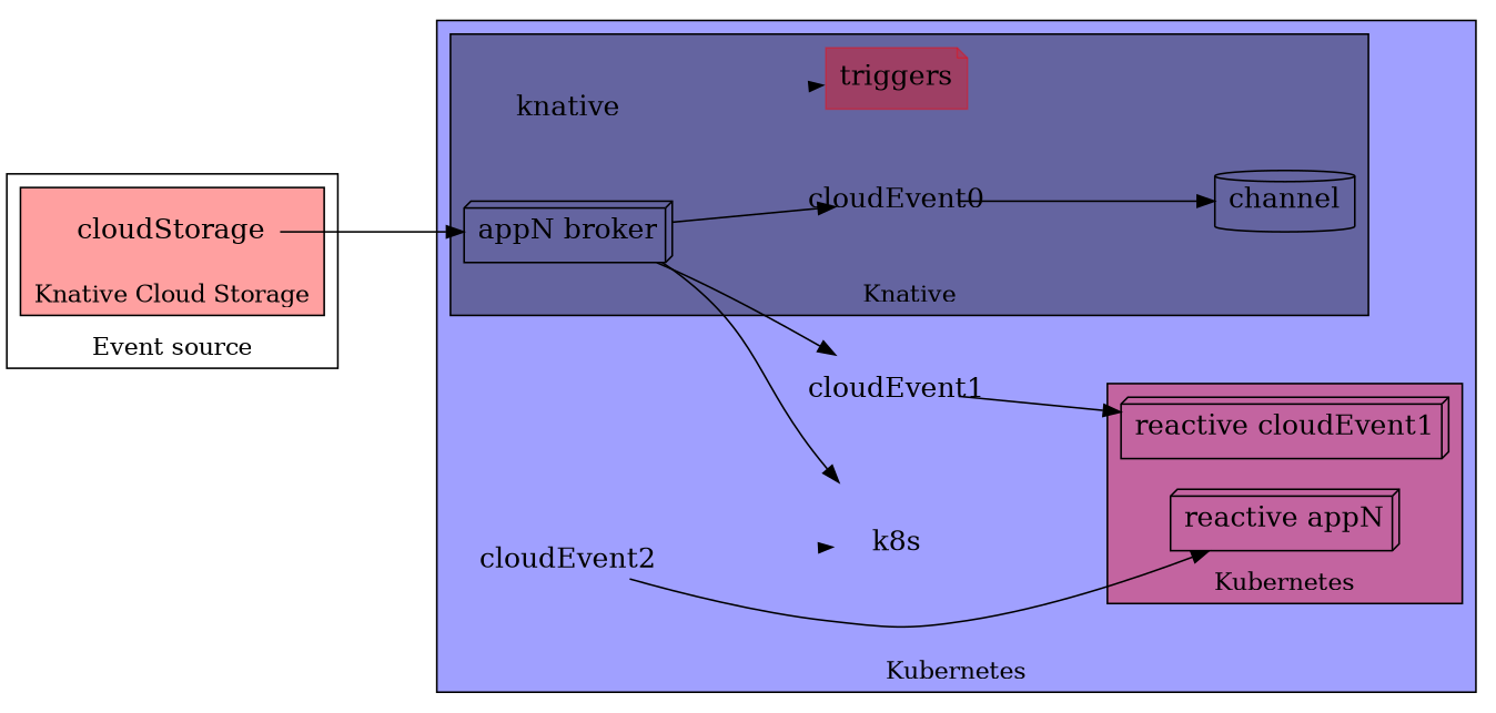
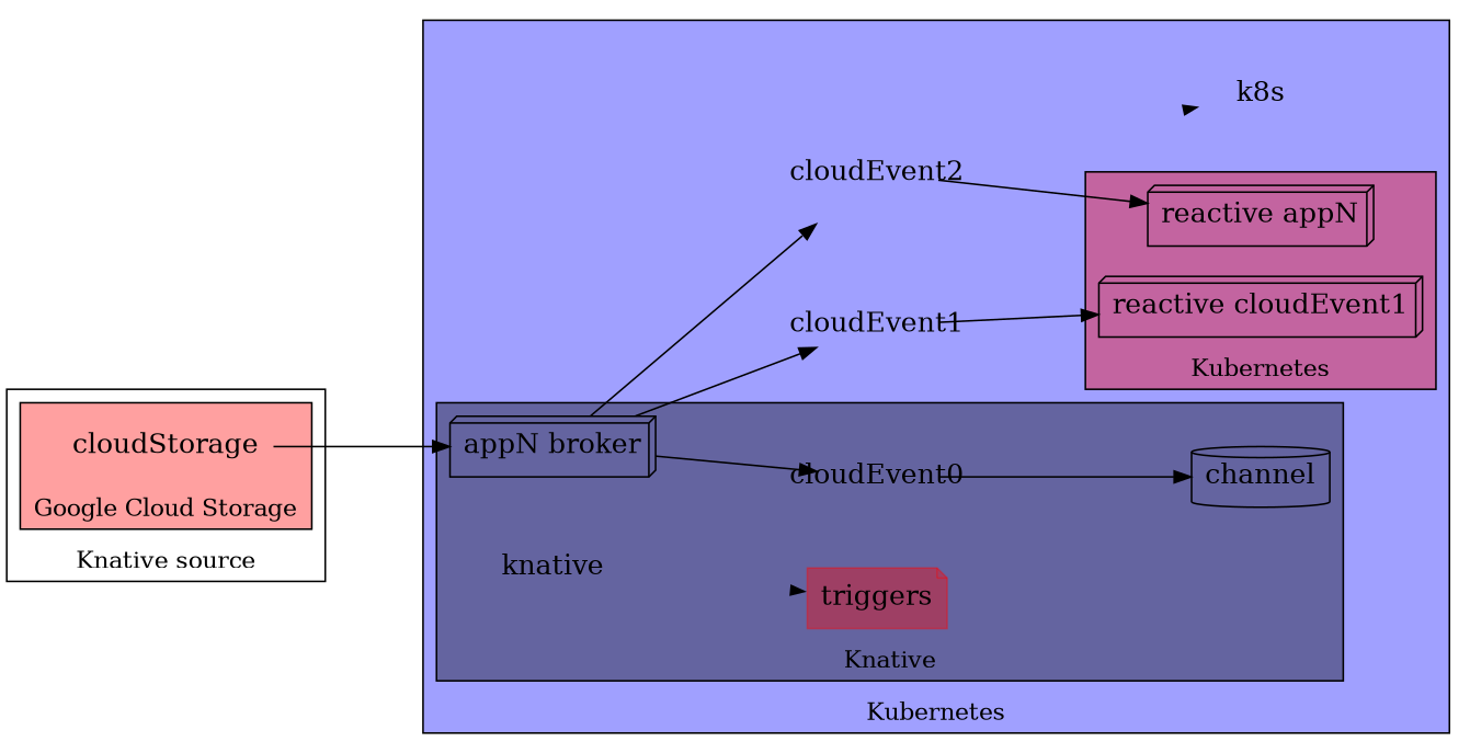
  digraph {
    bgcolor=white
    compound=true
    fontname="DejaVu Serif"
    labelloc=b
    penwidth=0
    rankdir=LR
    ranksep=1.25
    node [fontname="DejaVu Serif" fontsize=16 shape=plaintext]
    edge [arrowsize=1 color=black fontname="DejaVu Serif"]
    cloudStorage
    n2 [label="reactive cloudEvent1" shape=box3d]
    n3 [label="reactive appN" shape=box3d]
    knative [fixedsize=true height=1 width=1]
    n5 [color="#ff00005f" label=triggers shape=note style=filled]
    n6 [label="appN broker" shape=box3d]
    cloudEvent0 [fixedsize=true height=1 width=1]
    n8 [label=channel shape=cylinder]
    cloudEvent1 [fixedsize=true height=1 width=1]
    cloudEvent2 [fixedsize=true height=1 width=1]
    k8s [fixedsize=true height=1 width=1]
    subgraph cluster_1 {
-     label="Event source"
+     label="Knative source"
      penwidth=1
      subgraph cluster_2 {
        bgcolor="#ff00005f"
-       label="Knative Cloud Storage"
+       label="Google Cloud Storage"
        penwidth=1
        cloudStorage
      }
    }
    subgraph cluster_3 {
      bgcolor="#0000ff5f"
      label=Kubernetes
      penwidth=1
      cloudEvent1
      cloudEvent2
      k8s
      subgraph cluster_4 {
        bgcolor="#ff00005f"
        label=Kubernetes
        penwidth=1
        n2
        n3
      }
      subgraph cluster_5 {
        bgcolor="#0000005f"
        label=Knative
        penwidth=1
        knative
        n5
        n6
        cloudEvent0
        n8
      }
    }
    cloudStorage -> n6
    knative -> n5 [penwidth=0]
    n6 -> cloudEvent0
    n6 -> cloudEvent1
-   n6 -> k8s
+   n6 -> cloudEvent2
    cloudEvent0 -> n8
    cloudEvent1 -> n2
    cloudEvent2 -> n3
    cloudEvent2 -> k8s [penwidth=0]
  }
